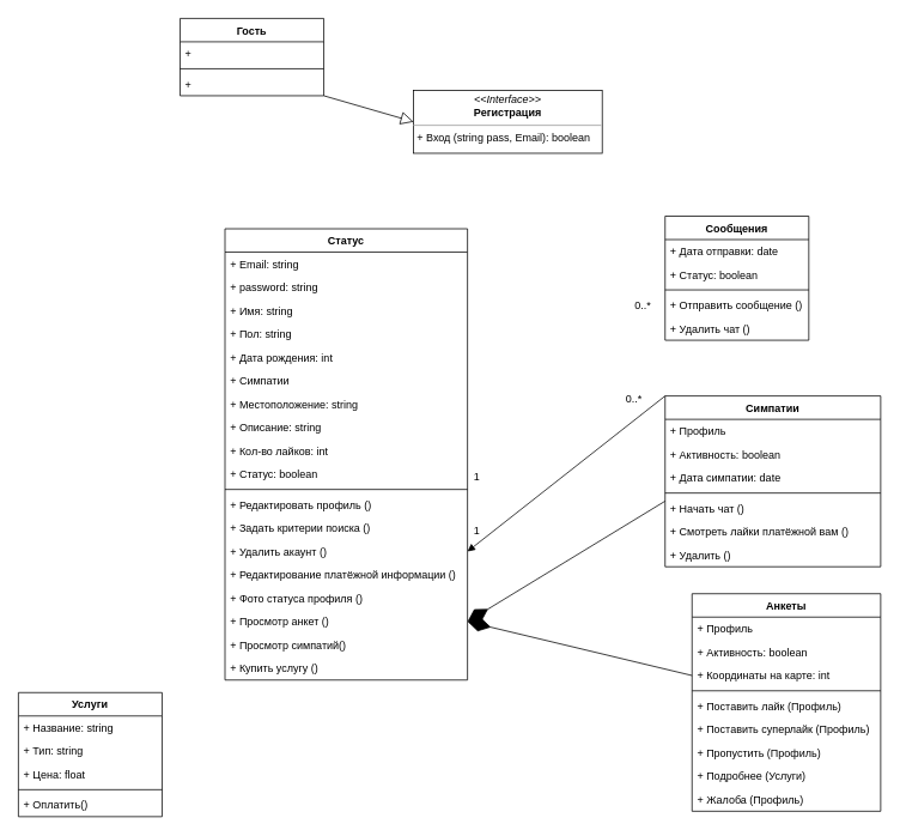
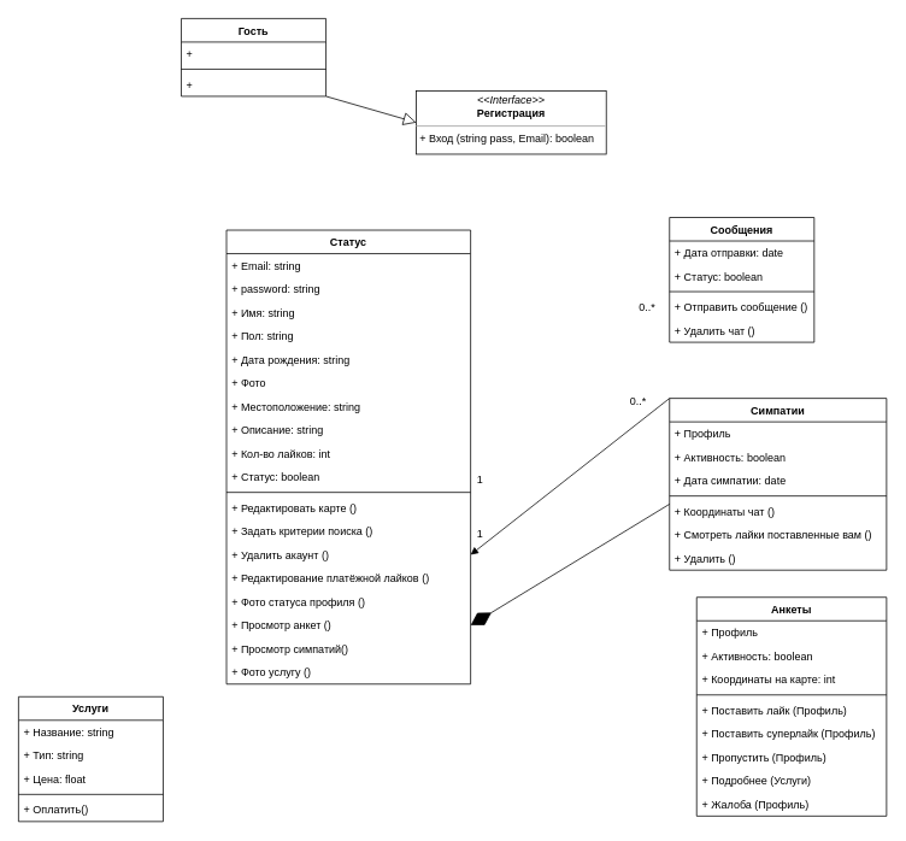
  <mxCell id="0" />
  <mxCell id="1" parent="0" />
  <mxCell id="2" value="Гость" style="swimlane;fontStyle=1;align=center;verticalAlign=top;childLayout=stackLayout;horizontal=1;startSize=26;horizontalStack=0;resizeParent=1;resizeParentMax=0;resizeLast=0;collapsible=1;marginBottom=0;" parent="1" vertex="1"><mxGeometry x="200" y="20" width="160" height="86" as="geometry" /></mxCell>
  <mxCell id="3" value="+ " style="text;strokeColor=none;fillColor=none;align=left;verticalAlign=top;spacingLeft=4;spacingRight=4;overflow=hidden;rotatable=0;points=[[0,0.5],[1,0.5]];portConstraint=eastwest;" parent="2" vertex="1"><mxGeometry y="26" width="160" height="26" as="geometry" /></mxCell>
  <mxCell id="4" value="" style="line;strokeWidth=1;fillColor=none;align=left;verticalAlign=middle;spacingTop=-1;spacingLeft=3;spacingRight=3;rotatable=0;labelPosition=right;points=[];portConstraint=eastwest;" parent="2" vertex="1"><mxGeometry y="52" width="160" height="8" as="geometry" /></mxCell>
  <mxCell id="5" value="+ " style="text;strokeColor=none;fillColor=none;align=left;verticalAlign=top;spacingLeft=4;spacingRight=4;overflow=hidden;rotatable=0;points=[[0,0.5],[1,0.5]];portConstraint=eastwest;" parent="2" vertex="1"><mxGeometry y="60" width="160" height="26" as="geometry" /></mxCell>
  <mxCell id="6" value="Статус" style="swimlane;fontStyle=1;align=center;verticalAlign=top;childLayout=stackLayout;horizontal=1;startSize=26;horizontalStack=0;resizeParent=1;resizeParentMax=0;resizeLast=0;collapsible=1;marginBottom=0;" parent="1" vertex="1"><mxGeometry x="250" y="254" width="270" height="502" as="geometry" /></mxCell>
  <mxCell id="7" value="+ Email: string" style="text;strokeColor=none;fillColor=none;align=left;verticalAlign=top;spacingLeft=4;spacingRight=4;overflow=hidden;rotatable=0;points=[[0,0.5],[1,0.5]];portConstraint=eastwest;" parent="6" vertex="1"><mxGeometry y="26" width="270" height="26" as="geometry" /></mxCell>
  <mxCell id="8" value="+ password: string" style="text;strokeColor=none;fillColor=none;align=left;verticalAlign=top;spacingLeft=4;spacingRight=4;overflow=hidden;rotatable=0;points=[[0,0.5],[1,0.5]];portConstraint=eastwest;" vertex="1" parent="6"><mxGeometry y="52" width="270" height="26" as="geometry" /></mxCell>
  <mxCell id="9" value="+ Имя: string&#10;" style="text;strokeColor=none;fillColor=none;align=left;verticalAlign=top;spacingLeft=4;spacingRight=4;overflow=hidden;rotatable=0;points=[[0,0.5],[1,0.5]];portConstraint=eastwest;" vertex="1" parent="6"><mxGeometry y="78" width="270" height="26" as="geometry" /></mxCell>
  <mxCell id="10" value="+ Пол: string&#10;" style="text;strokeColor=none;fillColor=none;align=left;verticalAlign=top;spacingLeft=4;spacingRight=4;overflow=hidden;rotatable=0;points=[[0,0.5],[1,0.5]];portConstraint=eastwest;" vertex="1" parent="6"><mxGeometry y="104" width="270" height="26" as="geometry" /></mxCell>
- <mxCell id="11" value="+ Дата рождения: int&#10;" style="text;strokeColor=none;fillColor=none;align=left;verticalAlign=top;spacingLeft=4;spacingRight=4;overflow=hidden;rotatable=0;points=[[0,0.5],[1,0.5]];portConstraint=eastwest;" vertex="1" parent="6"><mxGeometry y="130" width="270" height="26" as="geometry" /></mxCell>
- <mxCell id="12" value="+ Симпатии" style="text;strokeColor=none;fillColor=none;align=left;verticalAlign=top;spacingLeft=4;spacingRight=4;overflow=hidden;rotatable=0;points=[[0,0.5],[1,0.5]];portConstraint=eastwest;" vertex="1" parent="6"><mxGeometry y="156" width="270" height="26" as="geometry" /></mxCell>
+ <mxCell id="11" value="+ Дата рождения: string&#10;" style="text;strokeColor=none;fillColor=none;align=left;verticalAlign=top;spacingLeft=4;spacingRight=4;overflow=hidden;rotatable=0;points=[[0,0.5],[1,0.5]];portConstraint=eastwest;" vertex="1" parent="6"><mxGeometry y="130" width="270" height="26" as="geometry" /></mxCell>
+ <mxCell id="12" value="+ Фото" style="text;strokeColor=none;fillColor=none;align=left;verticalAlign=top;spacingLeft=4;spacingRight=4;overflow=hidden;rotatable=0;points=[[0,0.5],[1,0.5]];portConstraint=eastwest;" vertex="1" parent="6"><mxGeometry y="156" width="270" height="26" as="geometry" /></mxCell>
  <mxCell id="13" value="+ Местоположение: string&#10;" style="text;strokeColor=none;fillColor=none;align=left;verticalAlign=top;spacingLeft=4;spacingRight=4;overflow=hidden;rotatable=0;points=[[0,0.5],[1,0.5]];portConstraint=eastwest;" vertex="1" parent="6"><mxGeometry y="182" width="270" height="26" as="geometry" /></mxCell>
  <mxCell id="14" value="+ Описание: string&#10;" style="text;strokeColor=none;fillColor=none;align=left;verticalAlign=top;spacingLeft=4;spacingRight=4;overflow=hidden;rotatable=0;points=[[0,0.5],[1,0.5]];portConstraint=eastwest;" vertex="1" parent="6"><mxGeometry y="208" width="270" height="26" as="geometry" /></mxCell>
  <mxCell id="15" value="+ Кол-во лайков: int" style="text;strokeColor=none;fillColor=none;align=left;verticalAlign=top;spacingLeft=4;spacingRight=4;overflow=hidden;rotatable=0;points=[[0,0.5],[1,0.5]];portConstraint=eastwest;" vertex="1" parent="6"><mxGeometry y="234" width="270" height="26" as="geometry" /></mxCell>
  <mxCell id="16" value="+ Статус: boolean&#10;" style="text;strokeColor=none;fillColor=none;align=left;verticalAlign=top;spacingLeft=4;spacingRight=4;overflow=hidden;rotatable=0;points=[[0,0.5],[1,0.5]];portConstraint=eastwest;" parent="6" vertex="1"><mxGeometry y="260" width="270" height="26" as="geometry" /></mxCell>
  <mxCell id="17" value="" style="line;strokeWidth=1;fillColor=none;align=left;verticalAlign=middle;spacingTop=-1;spacingLeft=3;spacingRight=3;rotatable=0;labelPosition=right;points=[];portConstraint=eastwest;" parent="6" vertex="1"><mxGeometry y="286" width="270" height="8" as="geometry" /></mxCell>
- <mxCell id="18" value="+ Редактировать профиль ()" style="text;strokeColor=none;fillColor=none;align=left;verticalAlign=top;spacingLeft=4;spacingRight=4;overflow=hidden;rotatable=0;points=[[0,0.5],[1,0.5]];portConstraint=eastwest;" parent="6" vertex="1"><mxGeometry y="294" width="270" height="26" as="geometry" /></mxCell>
+ <mxCell id="18" value="+ Редактировать карте ()" style="text;strokeColor=none;fillColor=none;align=left;verticalAlign=top;spacingLeft=4;spacingRight=4;overflow=hidden;rotatable=0;points=[[0,0.5],[1,0.5]];portConstraint=eastwest;" parent="6" vertex="1"><mxGeometry y="294" width="270" height="26" as="geometry" /></mxCell>
  <mxCell id="19" value="+ Задать критерии поиска ()" style="text;strokeColor=none;fillColor=none;align=left;verticalAlign=top;spacingLeft=4;spacingRight=4;overflow=hidden;rotatable=0;points=[[0,0.5],[1,0.5]];portConstraint=eastwest;" parent="6" vertex="1"><mxGeometry y="320" width="270" height="26" as="geometry" /></mxCell>
  <mxCell id="20" value="+ Удалить акаунт ()" style="text;strokeColor=none;fillColor=none;align=left;verticalAlign=top;spacingLeft=4;spacingRight=4;overflow=hidden;rotatable=0;points=[[0,0.5],[1,0.5]];portConstraint=eastwest;" parent="6" vertex="1"><mxGeometry y="346" width="270" height="26" as="geometry" /></mxCell>
- <mxCell id="21" value="+ Редактирование платёжной информации ()" style="text;strokeColor=none;fillColor=none;align=left;verticalAlign=top;spacingLeft=4;spacingRight=4;overflow=hidden;rotatable=0;points=[[0,0.5],[1,0.5]];portConstraint=eastwest;" parent="6" vertex="1"><mxGeometry y="372" width="270" height="26" as="geometry" /></mxCell>
+ <mxCell id="21" value="+ Редактирование платёжной лайков ()" style="text;strokeColor=none;fillColor=none;align=left;verticalAlign=top;spacingLeft=4;spacingRight=4;overflow=hidden;rotatable=0;points=[[0,0.5],[1,0.5]];portConstraint=eastwest;" parent="6" vertex="1"><mxGeometry y="372" width="270" height="26" as="geometry" /></mxCell>
  <mxCell id="22" value="+ Фото статуса профиля ()" style="text;strokeColor=none;fillColor=none;align=left;verticalAlign=top;spacingLeft=4;spacingRight=4;overflow=hidden;rotatable=0;points=[[0,0.5],[1,0.5]];portConstraint=eastwest;" parent="6" vertex="1"><mxGeometry y="398" width="270" height="26" as="geometry" /></mxCell>
  <mxCell id="23" value="+ Просмотр анкет ()" style="text;strokeColor=none;fillColor=none;align=left;verticalAlign=top;spacingLeft=4;spacingRight=4;overflow=hidden;rotatable=0;points=[[0,0.5],[1,0.5]];portConstraint=eastwest;" parent="6" vertex="1"><mxGeometry y="424" width="270" height="26" as="geometry" /></mxCell>
  <mxCell id="24" value="+ Просмотр симпатий()" style="text;strokeColor=none;fillColor=none;align=left;verticalAlign=top;spacingLeft=4;spacingRight=4;overflow=hidden;rotatable=0;points=[[0,0.5],[1,0.5]];portConstraint=eastwest;" parent="6" vertex="1"><mxGeometry y="450" width="270" height="26" as="geometry" /></mxCell>
- <mxCell id="25" value="+ Купить услугу ()" style="text;strokeColor=none;fillColor=none;align=left;verticalAlign=top;spacingLeft=4;spacingRight=4;overflow=hidden;rotatable=0;points=[[0,0.5],[1,0.5]];portConstraint=eastwest;" parent="6" vertex="1"><mxGeometry y="476" width="270" height="26" as="geometry" /></mxCell>
+ <mxCell id="25" value="+ Фото услугу ()" style="text;strokeColor=none;fillColor=none;align=left;verticalAlign=top;spacingLeft=4;spacingRight=4;overflow=hidden;rotatable=0;points=[[0,0.5],[1,0.5]];portConstraint=eastwest;" parent="6" vertex="1"><mxGeometry y="476" width="270" height="26" as="geometry" /></mxCell>
  <mxCell id="26" value="&lt;p style=&quot;margin: 0px ; margin-top: 4px ; text-align: center&quot;&gt;&lt;i&gt;&amp;lt;&amp;lt;Interface&amp;gt;&amp;gt;&lt;/i&gt;&lt;br&gt;&lt;b&gt;Регистрация&lt;/b&gt;&lt;/p&gt;&lt;hr size=&quot;1&quot;&gt;&lt;p style=&quot;margin: 0px ; margin-left: 4px&quot;&gt;+ Вход (string pass, Email): boolean&lt;br&gt;&lt;br&gt;&lt;/p&gt;" style="verticalAlign=top;align=left;overflow=fill;fontSize=12;fontFamily=Helvetica;html=1;" parent="1" vertex="1"><mxGeometry x="460" y="100" width="210" height="70" as="geometry" /></mxCell>
  <mxCell id="27" value="Анкеты" style="swimlane;fontStyle=1;align=center;verticalAlign=top;childLayout=stackLayout;horizontal=1;startSize=26;horizontalStack=0;resizeParent=1;resizeParentMax=0;resizeLast=0;collapsible=1;marginBottom=0;" parent="1" vertex="1"><mxGeometry x="770" y="660" width="210" height="242" as="geometry" /></mxCell>
  <mxCell id="28" value="+ Профиль" style="text;strokeColor=none;fillColor=none;align=left;verticalAlign=top;spacingLeft=4;spacingRight=4;overflow=hidden;rotatable=0;points=[[0,0.5],[1,0.5]];portConstraint=eastwest;" parent="27" vertex="1"><mxGeometry y="26" width="210" height="26" as="geometry" /></mxCell>
  <mxCell id="29" value="+ Активность: boolean&#10;" style="text;strokeColor=none;fillColor=none;align=left;verticalAlign=top;spacingLeft=4;spacingRight=4;overflow=hidden;rotatable=0;points=[[0,0.5],[1,0.5]];portConstraint=eastwest;" parent="27" vertex="1"><mxGeometry y="52" width="210" height="26" as="geometry" /></mxCell>
  <mxCell id="30" value="+ Координаты на карте: int&#10;" style="text;strokeColor=none;fillColor=none;align=left;verticalAlign=top;spacingLeft=4;spacingRight=4;overflow=hidden;rotatable=0;points=[[0,0.5],[1,0.5]];portConstraint=eastwest;" parent="27" vertex="1"><mxGeometry y="78" width="210" height="26" as="geometry" /></mxCell>
  <mxCell id="31" value="" style="line;strokeWidth=1;fillColor=none;align=left;verticalAlign=middle;spacingTop=-1;spacingLeft=3;spacingRight=3;rotatable=0;labelPosition=right;points=[];portConstraint=eastwest;" parent="27" vertex="1"><mxGeometry y="104" width="210" height="8" as="geometry" /></mxCell>
  <mxCell id="32" value="+ Поставить лайк (Профиль)" style="text;strokeColor=none;fillColor=none;align=left;verticalAlign=top;spacingLeft=4;spacingRight=4;overflow=hidden;rotatable=0;points=[[0,0.5],[1,0.5]];portConstraint=eastwest;fontStyle=0" parent="27" vertex="1"><mxGeometry y="112" width="210" height="26" as="geometry" /></mxCell>
  <mxCell id="33" value="+ Поставить суперлайк (Профиль)" style="text;strokeColor=none;fillColor=none;align=left;verticalAlign=top;spacingLeft=4;spacingRight=4;overflow=hidden;rotatable=0;points=[[0,0.5],[1,0.5]];portConstraint=eastwest;" parent="27" vertex="1"><mxGeometry y="138" width="210" height="26" as="geometry" /></mxCell>
  <mxCell id="34" value="+ Пропустить (Профиль)" style="text;strokeColor=none;fillColor=none;align=left;verticalAlign=top;spacingLeft=4;spacingRight=4;overflow=hidden;rotatable=0;points=[[0,0.5],[1,0.5]];portConstraint=eastwest;" parent="27" vertex="1"><mxGeometry y="164" width="210" height="26" as="geometry" /></mxCell>
  <mxCell id="35" value="+ Подробнее (Услуги)" style="text;strokeColor=none;fillColor=none;align=left;verticalAlign=top;spacingLeft=4;spacingRight=4;overflow=hidden;rotatable=0;points=[[0,0.5],[1,0.5]];portConstraint=eastwest;" parent="27" vertex="1"><mxGeometry y="190" width="210" height="26" as="geometry" /></mxCell>
  <mxCell id="36" value="+ Жалоба (Профиль)" style="text;strokeColor=none;fillColor=none;align=left;verticalAlign=top;spacingLeft=4;spacingRight=4;overflow=hidden;rotatable=0;points=[[0,0.5],[1,0.5]];portConstraint=eastwest;" parent="27" vertex="1"><mxGeometry y="216" width="210" height="26" as="geometry" /></mxCell>
  <mxCell id="37" value="" style="edgeStyle=none;html=1;endSize=12;endArrow=block;endFill=0;exitX=1;exitY=1;exitDx=0;exitDy=0;exitPerimeter=0;entryX=0;entryY=0.5;entryDx=0;entryDy=0;" parent="1" source="5" target="26" edge="1"><mxGeometry width="160" relative="1" as="geometry"><mxPoint x="360" y="186.5" as="sourcePoint" /><mxPoint x="570" y="148" as="targetPoint" /><Array as="points" /></mxGeometry></mxCell>
  <mxCell id="38" value="Сообщения" style="swimlane;fontStyle=1;align=center;verticalAlign=top;childLayout=stackLayout;horizontal=1;startSize=26;horizontalStack=0;resizeParent=1;resizeParentMax=0;resizeLast=0;collapsible=1;marginBottom=0;" parent="1" vertex="1"><mxGeometry x="740" y="240" width="160" height="138" as="geometry" /></mxCell>
  <mxCell id="39" value="+ Дата отправки: date" style="text;strokeColor=none;fillColor=none;align=left;verticalAlign=top;spacingLeft=4;spacingRight=4;overflow=hidden;rotatable=0;points=[[0,0.5],[1,0.5]];portConstraint=eastwest;" parent="38" vertex="1"><mxGeometry y="26" width="160" height="26" as="geometry" /></mxCell>
  <mxCell id="40" value="+ Статус: boolean" style="text;strokeColor=none;fillColor=none;align=left;verticalAlign=top;spacingLeft=4;spacingRight=4;overflow=hidden;rotatable=0;points=[[0,0.5],[1,0.5]];portConstraint=eastwest;" parent="38" vertex="1"><mxGeometry y="52" width="160" height="26" as="geometry" /></mxCell>
  <mxCell id="41" value="" style="line;strokeWidth=1;fillColor=none;align=left;verticalAlign=middle;spacingTop=-1;spacingLeft=3;spacingRight=3;rotatable=0;labelPosition=right;points=[];portConstraint=eastwest;" parent="38" vertex="1"><mxGeometry y="78" width="160" height="8" as="geometry" /></mxCell>
  <mxCell id="42" value="+ Отправить сообщение ()" style="text;strokeColor=none;fillColor=none;align=left;verticalAlign=top;spacingLeft=4;spacingRight=4;overflow=hidden;rotatable=0;points=[[0,0.5],[1,0.5]];portConstraint=eastwest;" parent="38" vertex="1"><mxGeometry y="86" width="160" height="26" as="geometry" /></mxCell>
  <mxCell id="43" value="+ Удалить чат ()" style="text;strokeColor=none;fillColor=none;align=left;verticalAlign=top;spacingLeft=4;spacingRight=4;overflow=hidden;rotatable=0;points=[[0,0.5],[1,0.5]];portConstraint=eastwest;" parent="38" vertex="1"><mxGeometry y="112" width="160" height="26" as="geometry" /></mxCell>
  <mxCell id="44" value="Симпатии" style="swimlane;fontStyle=1;align=center;verticalAlign=top;childLayout=stackLayout;horizontal=1;startSize=26;horizontalStack=0;resizeParent=1;resizeParentMax=0;resizeLast=0;collapsible=1;marginBottom=0;" parent="1" vertex="1"><mxGeometry x="740" y="440" width="240" height="190" as="geometry" /></mxCell>
  <mxCell id="45" value="+ Профиль&#10;" style="text;strokeColor=none;fillColor=none;align=left;verticalAlign=top;spacingLeft=4;spacingRight=4;overflow=hidden;rotatable=0;points=[[0,0.5],[1,0.5]];portConstraint=eastwest;" parent="44" vertex="1"><mxGeometry y="26" width="240" height="26" as="geometry" /></mxCell>
  <mxCell id="46" value="+ Активность: boolean&#10;" style="text;strokeColor=none;fillColor=none;align=left;verticalAlign=top;spacingLeft=4;spacingRight=4;overflow=hidden;rotatable=0;points=[[0,0.5],[1,0.5]];portConstraint=eastwest;" parent="44" vertex="1"><mxGeometry y="52" width="240" height="26" as="geometry" /></mxCell>
  <mxCell id="47" value="+ Дата симпатии: date" style="text;strokeColor=none;fillColor=none;align=left;verticalAlign=top;spacingLeft=4;spacingRight=4;overflow=hidden;rotatable=0;points=[[0,0.5],[1,0.5]];portConstraint=eastwest;" parent="44" vertex="1"><mxGeometry y="78" width="240" height="26" as="geometry" /></mxCell>
  <mxCell id="48" value="" style="line;strokeWidth=1;fillColor=none;align=left;verticalAlign=middle;spacingTop=-1;spacingLeft=3;spacingRight=3;rotatable=0;labelPosition=right;points=[];portConstraint=eastwest;" parent="44" vertex="1"><mxGeometry y="104" width="240" height="8" as="geometry" /></mxCell>
- <mxCell id="49" value="+ Начать чат ()" style="text;strokeColor=none;fillColor=none;align=left;verticalAlign=top;spacingLeft=4;spacingRight=4;overflow=hidden;rotatable=0;points=[[0,0.5],[1,0.5]];portConstraint=eastwest;" parent="44" vertex="1"><mxGeometry y="112" width="240" height="26" as="geometry" /></mxCell>
- <mxCell id="50" value="+ Смотреть лайки платёжной вам ()" style="text;strokeColor=none;fillColor=none;align=left;verticalAlign=top;spacingLeft=4;spacingRight=4;overflow=hidden;rotatable=0;points=[[0,0.5],[1,0.5]];portConstraint=eastwest;" parent="44" vertex="1"><mxGeometry y="138" width="240" height="26" as="geometry" /></mxCell>
+ <mxCell id="49" value="+ Координаты чат ()" style="text;strokeColor=none;fillColor=none;align=left;verticalAlign=top;spacingLeft=4;spacingRight=4;overflow=hidden;rotatable=0;points=[[0,0.5],[1,0.5]];portConstraint=eastwest;" parent="44" vertex="1"><mxGeometry y="112" width="240" height="26" as="geometry" /></mxCell>
+ <mxCell id="50" value="+ Смотреть лайки поставленные вам ()" style="text;strokeColor=none;fillColor=none;align=left;verticalAlign=top;spacingLeft=4;spacingRight=4;overflow=hidden;rotatable=0;points=[[0,0.5],[1,0.5]];portConstraint=eastwest;" parent="44" vertex="1"><mxGeometry y="138" width="240" height="26" as="geometry" /></mxCell>
  <mxCell id="51" value="+ Удалить ()" style="text;strokeColor=none;fillColor=none;align=left;verticalAlign=top;spacingLeft=4;spacingRight=4;overflow=hidden;rotatable=0;points=[[0,0.5],[1,0.5]];portConstraint=eastwest;" parent="44" vertex="1"><mxGeometry y="164" width="240" height="26" as="geometry" /></mxCell>
  <mxCell id="52" value="" style="endArrow=block;html=1;entryX=1;entryY=0.5;entryDx=0;entryDy=0;exitX=0;exitY=0;exitDx=0;exitDy=0;" parent="1" source="44" target="20" edge="1"><mxGeometry width="50" height="50" relative="1" as="geometry"><mxPoint x="590" y="570" as="sourcePoint" /><mxPoint x="640" y="520" as="targetPoint" /></mxGeometry></mxCell>
  <mxCell id="53" value="1" style="text;html=1;align=center;verticalAlign=middle;resizable=0;points=[];autosize=1;" parent="1" vertex="1"><mxGeometry x="520" y="580" width="20" height="20" as="geometry" /></mxCell>
  <mxCell id="54" value="0..*" style="text;html=1;align=center;verticalAlign=middle;resizable=0;points=[];autosize=1;" parent="1" vertex="1"><mxGeometry x="690" y="434" width="30" height="20" as="geometry" /></mxCell>
  <mxCell id="55" value="1" style="text;html=1;align=center;verticalAlign=middle;resizable=0;points=[];autosize=1;" parent="1" vertex="1"><mxGeometry x="520" y="520" width="20" height="20" as="geometry" /></mxCell>
  <mxCell id="56" value="0..*" style="text;html=1;align=center;verticalAlign=middle;resizable=0;points=[];autosize=1;" parent="1" vertex="1"><mxGeometry x="700" y="330" width="30" height="20" as="geometry" /></mxCell>
- <mxCell id="57" value="" style="endArrow=diamondThin;endFill=1;endSize=24;html=1;entryX=1;entryY=0.5;entryDx=0;entryDy=0;exitX=0;exitY=0.5;exitDx=0;exitDy=0;" parent="1" source="30" target="23" edge="1"><mxGeometry width="160" relative="1" as="geometry"><mxPoint x="480" y="900" as="sourcePoint" /><mxPoint x="480" y="927" as="targetPoint" /></mxGeometry></mxCell>
  <mxCell id="58" value="" style="endArrow=diamondThin;endFill=1;endSize=24;html=1;exitX=0;exitY=0.5;exitDx=0;exitDy=0;entryX=1;entryY=0.5;entryDx=0;entryDy=0;" parent="1" target="23" edge="1"><mxGeometry width="160" relative="1" as="geometry"><mxPoint x="740" y="557" as="sourcePoint" /><mxPoint x="550" y="760" as="targetPoint" /></mxGeometry></mxCell>
  <mxCell id="59" value="Услуги" style="swimlane;fontStyle=1;align=center;verticalAlign=top;childLayout=stackLayout;horizontal=1;startSize=26;horizontalStack=0;resizeParent=1;resizeParentMax=0;resizeLast=0;collapsible=1;marginBottom=0;" parent="1" vertex="1"><mxGeometry x="20" y="770" width="160" height="138" as="geometry" /></mxCell>
  <mxCell id="60" value="+ Название: string" style="text;strokeColor=none;fillColor=none;align=left;verticalAlign=top;spacingLeft=4;spacingRight=4;overflow=hidden;rotatable=0;points=[[0,0.5],[1,0.5]];portConstraint=eastwest;" parent="59" vertex="1"><mxGeometry y="26" width="160" height="26" as="geometry" /></mxCell>
  <mxCell id="61" value="+ Тип: string" style="text;strokeColor=none;fillColor=none;align=left;verticalAlign=top;spacingLeft=4;spacingRight=4;overflow=hidden;rotatable=0;points=[[0,0.5],[1,0.5]];portConstraint=eastwest;" parent="59" vertex="1"><mxGeometry y="52" width="160" height="26" as="geometry" /></mxCell>
  <mxCell id="62" value="+ Цена: float" style="text;strokeColor=none;fillColor=none;align=left;verticalAlign=top;spacingLeft=4;spacingRight=4;overflow=hidden;rotatable=0;points=[[0,0.5],[1,0.5]];portConstraint=eastwest;" parent="59" vertex="1"><mxGeometry y="78" width="160" height="26" as="geometry" /></mxCell>
  <mxCell id="63" value="" style="line;strokeWidth=1;fillColor=none;align=left;verticalAlign=middle;spacingTop=-1;spacingLeft=3;spacingRight=3;rotatable=0;labelPosition=right;points=[];portConstraint=eastwest;" parent="59" vertex="1"><mxGeometry y="104" width="160" height="8" as="geometry" /></mxCell>
  <mxCell id="64" value="+ Оплатить()" style="text;strokeColor=none;fillColor=none;align=left;verticalAlign=top;spacingLeft=4;spacingRight=4;overflow=hidden;rotatable=0;points=[[0,0.5],[1,0.5]];portConstraint=eastwest;" parent="59" vertex="1"><mxGeometry y="112" width="160" height="26" as="geometry" /></mxCell>
